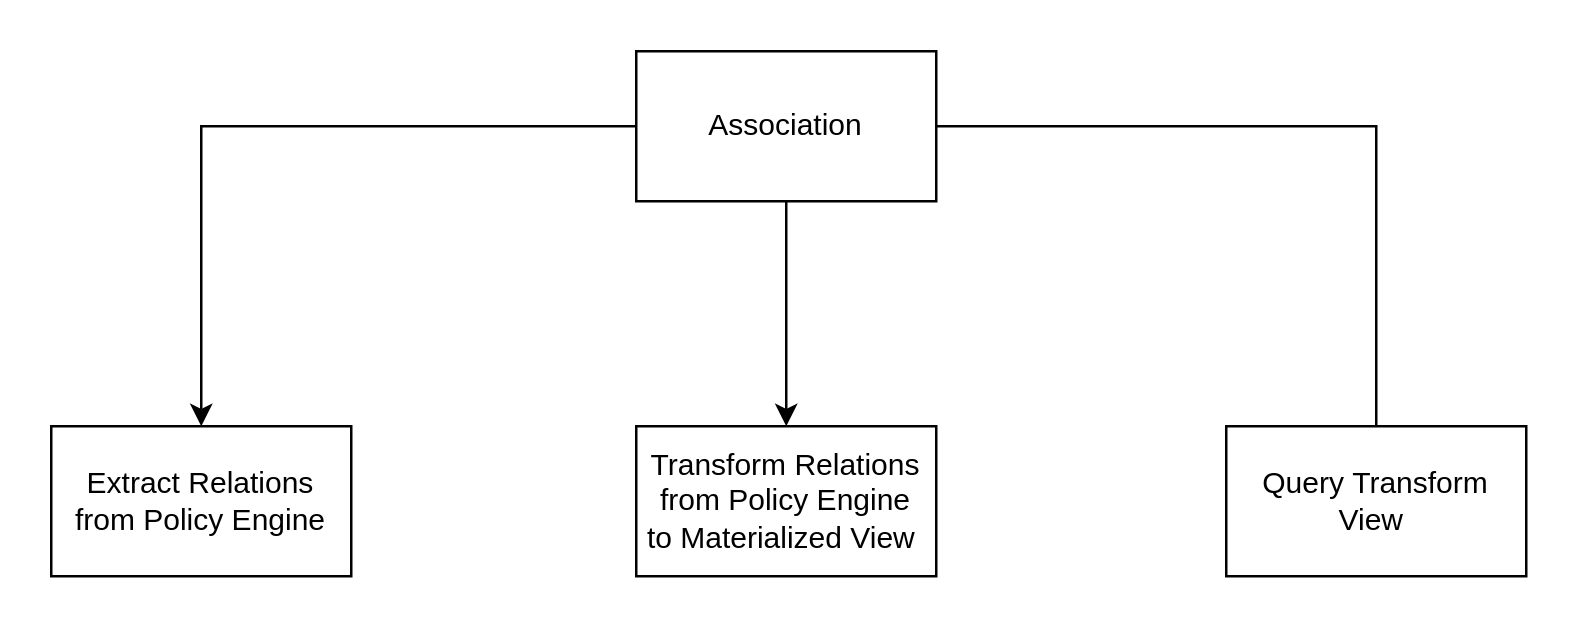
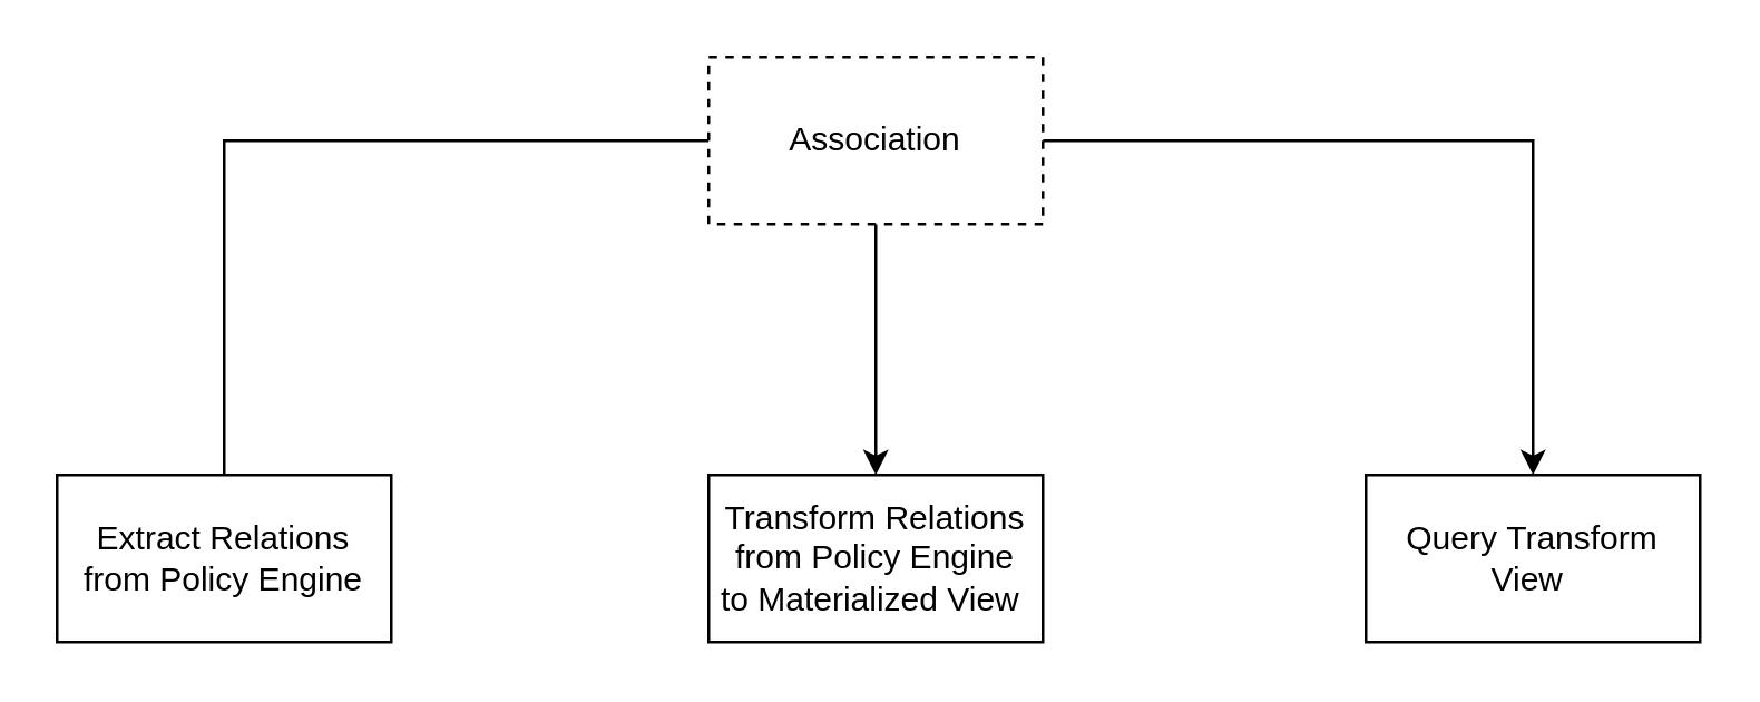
  <mxCell id="0" />
  <mxCell id="1" parent="0" />
- <mxCell id="2" style="edgeStyle=orthogonalEdgeStyle;rounded=0;orthogonalLoop=1;jettySize=auto;html=1;entryX=0.5;entryY=0;entryDx=0;entryDy=0;" edge="1" parent="1" source="5" target="6"><mxGeometry relative="1" as="geometry" /></mxCell>
+ <mxCell id="2" style="edgeStyle=orthogonalEdgeStyle;rounded=0;orthogonalLoop=1;jettySize=auto;html=1;entryX=0.5;entryY=0;entryDx=0;entryDy=0;endArrow=none;" edge="1" parent="1" source="5" target="6"><mxGeometry relative="1" as="geometry" /></mxCell>
  <mxCell id="3" style="edgeStyle=orthogonalEdgeStyle;rounded=0;orthogonalLoop=1;jettySize=auto;html=1;entryX=0.5;entryY=0;entryDx=0;entryDy=0;" edge="1" parent="1" source="5" target="7"><mxGeometry relative="1" as="geometry" /></mxCell>
- <mxCell id="4" style="edgeStyle=orthogonalEdgeStyle;rounded=0;orthogonalLoop=1;jettySize=auto;html=1;entryX=0.5;entryY=0;entryDx=0;entryDy=0;endArrow=none;" edge="1" parent="1" source="5" target="8"><mxGeometry relative="1" as="geometry" /></mxCell>
- <mxCell id="5" value="Association" style="rounded=0;whiteSpace=wrap;html=1;" vertex="1" parent="1"><mxGeometry x="254" y="20" width="120" height="60" as="geometry" /></mxCell>
+ <mxCell id="4" style="edgeStyle=orthogonalEdgeStyle;rounded=0;orthogonalLoop=1;jettySize=auto;html=1;entryX=0.5;entryY=0;entryDx=0;entryDy=0;" edge="1" parent="1" source="5" target="8"><mxGeometry relative="1" as="geometry" /></mxCell>
+ <mxCell id="5" value="Association" style="rounded=0;whiteSpace=wrap;html=1;dashed=1;" vertex="1" parent="1"><mxGeometry x="254" y="20" width="120" height="60" as="geometry" /></mxCell>
  <mxCell id="6" value="Extract Relations from Policy Engine" style="rounded=0;whiteSpace=wrap;html=1;" vertex="1" parent="1"><mxGeometry x="20" y="170" width="120" height="60" as="geometry" /></mxCell>
  <mxCell id="7" value="Transform Relations from Policy Engine to&amp;nbsp;Materialized View&amp;nbsp;" style="rounded=0;whiteSpace=wrap;html=1;" vertex="1" parent="1"><mxGeometry x="254" y="170" width="120" height="60" as="geometry" /></mxCell>
  <mxCell id="8" value="Query&amp;nbsp;Transform View&amp;nbsp;" style="rounded=0;whiteSpace=wrap;html=1;" vertex="1" parent="1"><mxGeometry x="490" y="170" width="120" height="60" as="geometry" /></mxCell>
